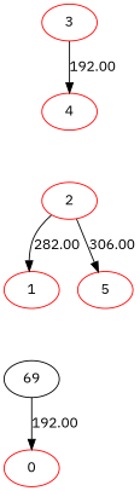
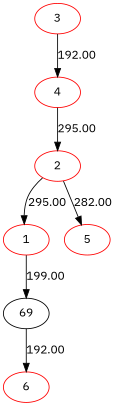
  digraph {
    fontname="IBM Plex Sans"
    node [color=red fontname="IBM Plex Sans"]
    edge [fontname="IBM Plex Sans"]
    3
    4
    2
    1
    5
    69 [color=black]
-   6 [label=0]
+   6
    3 -> 4 [label=192.00]
-   2 -> 1 [label=282.00]
-   2 -> 5 [label=306.00]
+   4 -> 2 [label=295.00]
+   2 -> 1 [label=295.00]
+   2 -> 5 [label=282.00]
+   1 -> 69 [label=199.00]
    69 -> 6 [label=192.00]
  }
